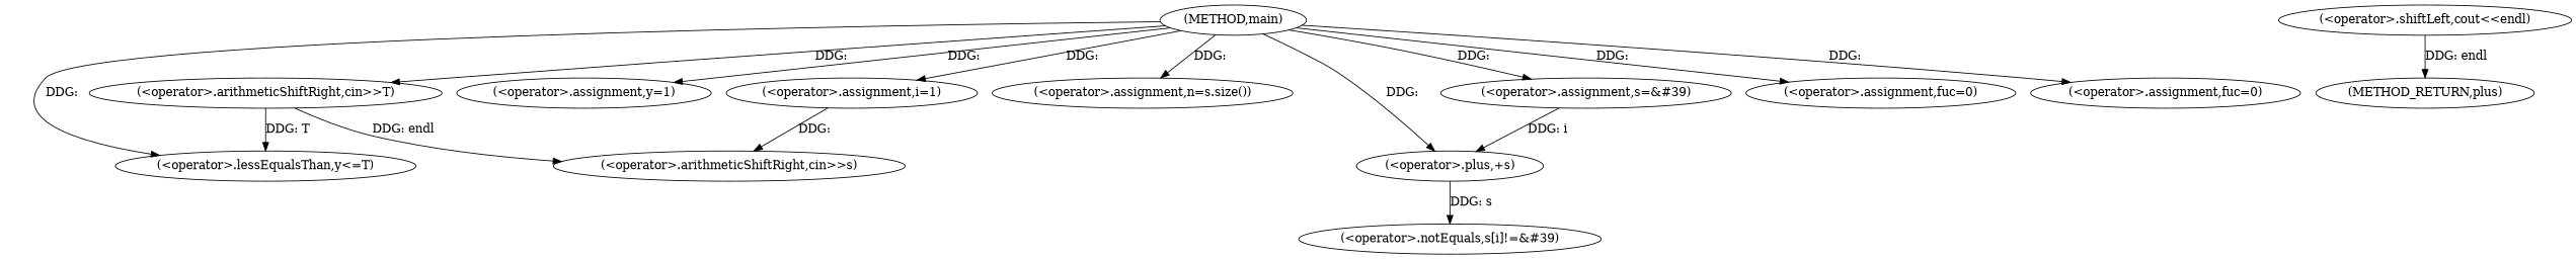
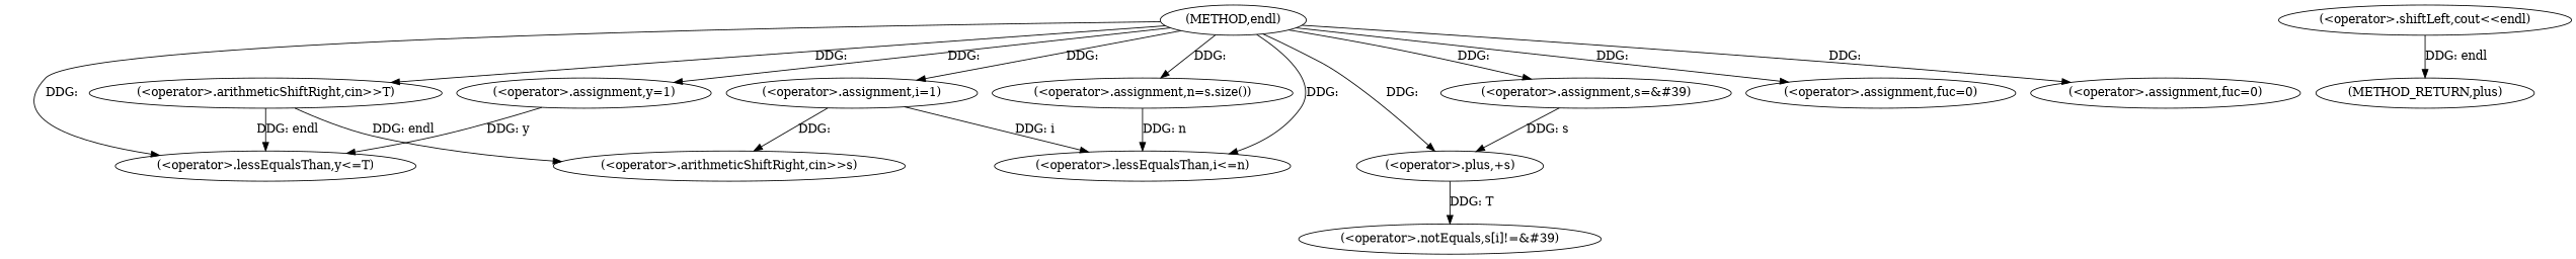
  digraph {
-   n1 [label="(METHOD,main)"]
+   n1 [label="(METHOD,endl)"]
    n2 [label="(<operator>.arithmeticShiftRight,cin>>T)"]
    n3 [label="(<operator>.assignment,y=1)"]
    n4 [label="(<operator>.lessEqualsThan,y<=T)"]
    n5 [label="(<operator>.assignment,n=s.size())"]
    n6 [label="(<operator>.assignment,s=&#39)"]
    n7 [label="(<operator>.plus,+s)"]
    n8 [label="(<operator>.assignment,fuc=0)"]
    n9 [label="(<operator>.assignment,i=1)"]
+   n10 [label="(<operator>.lessEqualsThan,i<=n)"]
    n11 [label="(<operator>.assignment,fuc=0)"]
    n12 [label="(<operator>.arithmeticShiftRight,cin>>s)"]
    n13 [label="(<operator>.notEquals,s[i]!=&#39)"]
    n14 [label="(METHOD_RETURN,plus)"]
    n15 [label="(<operator>.shiftLeft,cout<<endl)"]
    n1 -> n2 [label="DDG: "]
    n1 -> n3 [label="DDG: "]
    n1 -> n4 [label="DDG: "]
    n1 -> n5 [label="DDG: "]
    n1 -> n6 [label="DDG: "]
    n1 -> n7 [label="DDG: "]
    n1 -> n8 [label="DDG: "]
    n1 -> n9 [label="DDG: "]
+   n1 -> n10 [label="DDG: "]
    n1 -> n11 [label="DDG: "]
-   n2 -> n4 [label="DDG: T"]
+   n2 -> n4 [label="DDG: endl"]
    n2 -> n12 [label="DDG: endl"]
-   n6 -> n7 [label="DDG: i"]
-   n7 -> n13 [label="DDG: s"]
+   n3 -> n4 [label="DDG: y"]
+   n5 -> n10 [label="DDG: n"]
+   n6 -> n7 [label="DDG: s"]
+   n7 -> n13 [label="DDG: T"]
+   n9 -> n10 [label="DDG: i"]
    n9 -> n12 [label="DDG: "]
    n15 -> n14 [label="DDG: endl"]
  }
